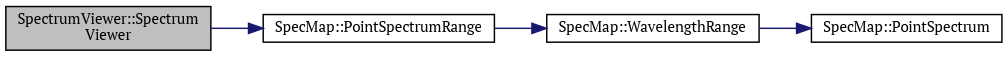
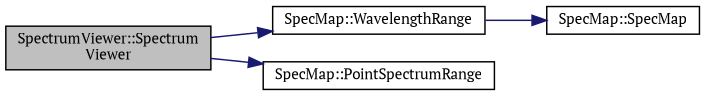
  digraph {
    fontname="PT Serif"
    rankdir=LR
    node [color=black fillcolor=white fontname="PT Serif" fontsize=10 shape=record style=filled]
    edge [color=midnightblue fontname="PT Serif" fontsize=10 labelfontname=Helvetica labelfontsize=10 style=solid]
    n1 [fillcolor=grey75 fontcolor=black height=0.2 label="SpectrumViewer::Spectrum\lViewer" width=0.4]
    n2 [height=0.2 label="SpecMap::WavelengthRange" width=0.4]
    n3 [height=0.2 label="SpecMap::PointSpectrumRange" width=0.4]
-   n4 [height=0.2 label="SpecMap::PointSpectrum" width=0.4]
-   n3 -> n2
+   n4 [height=0.2 label="SpecMap::SpecMap" width=0.4]
+   n1 -> n2
    n1 -> n3
    n2 -> n4
  }
